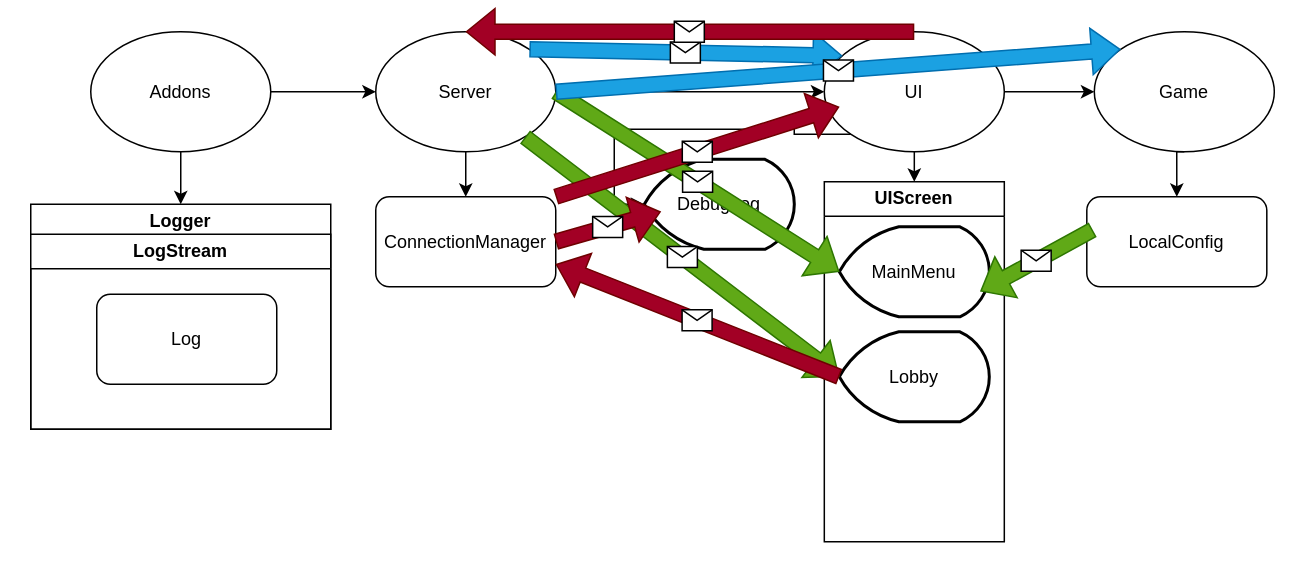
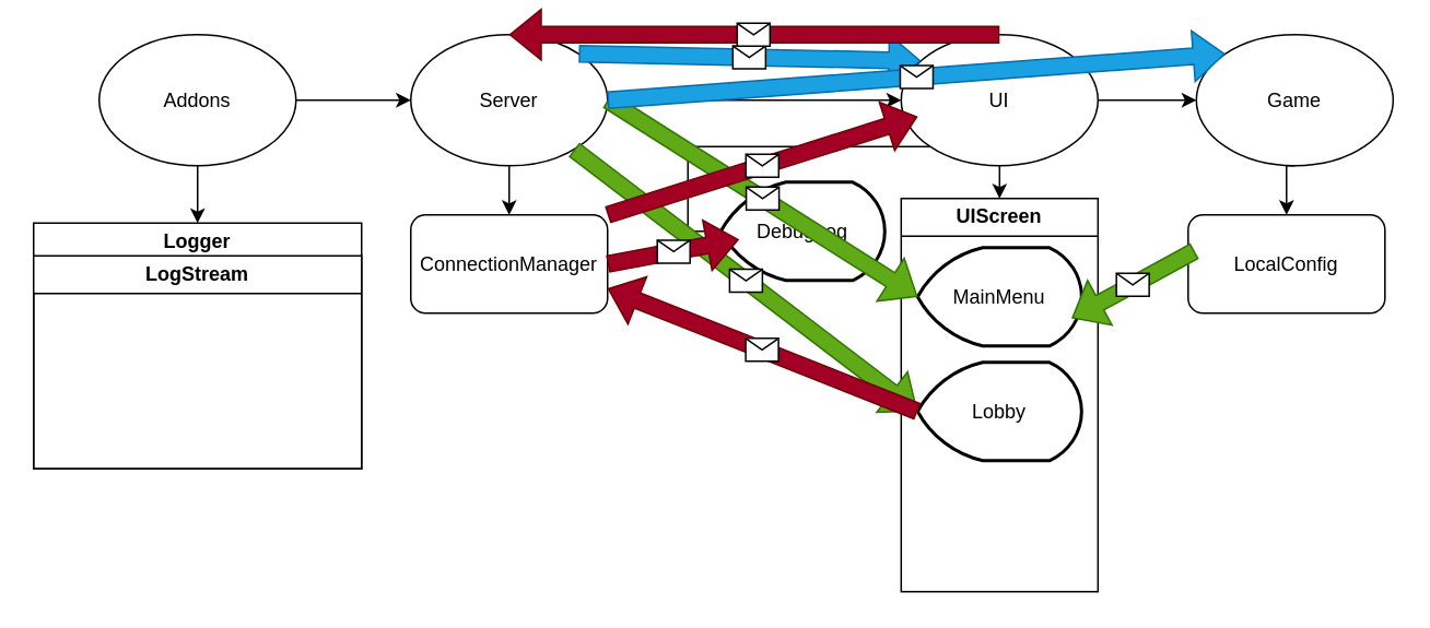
  <mxCell id="0" />
  <mxCell id="1" parent="0" />
  <mxCell id="2" style="edgeStyle=orthogonalEdgeStyle;rounded=0;orthogonalLoop=1;jettySize=auto;html=1;exitX=1;exitY=0.5;exitDx=0;exitDy=0;" edge="1" parent="1" source="4" target="7"><mxGeometry relative="1" as="geometry" /></mxCell>
  <mxCell id="3" style="edgeStyle=orthogonalEdgeStyle;rounded=0;orthogonalLoop=1;jettySize=auto;html=1;exitX=0.5;exitY=1;exitDx=0;exitDy=0;" edge="1" parent="1" source="4" target="17"><mxGeometry relative="1" as="geometry" /></mxCell>
  <mxCell id="4" value="Addons" style="ellipse;whiteSpace=wrap;html=1;" vertex="1" parent="1"><mxGeometry x="60" y="20.51" width="120" height="80" as="geometry" /></mxCell>
  <mxCell id="5" style="edgeStyle=orthogonalEdgeStyle;rounded=0;orthogonalLoop=1;jettySize=auto;html=1;exitX=1;exitY=0.5;exitDx=0;exitDy=0;" edge="1" parent="1" source="7" target="10"><mxGeometry relative="1" as="geometry" /></mxCell>
  <mxCell id="6" style="edgeStyle=orthogonalEdgeStyle;rounded=0;orthogonalLoop=1;jettySize=auto;html=1;exitX=0.5;exitY=1;exitDx=0;exitDy=0;entryX=0.5;entryY=0;entryDx=0;entryDy=0;" edge="1" parent="1" source="7" target="20"><mxGeometry relative="1" as="geometry" /></mxCell>
  <mxCell id="7" value="Server" style="ellipse;whiteSpace=wrap;html=1;" vertex="1" parent="1"><mxGeometry x="250" y="20.51" width="120" height="80" as="geometry" /></mxCell>
  <mxCell id="8" style="edgeStyle=orthogonalEdgeStyle;rounded=0;orthogonalLoop=1;jettySize=auto;html=1;exitX=1;exitY=0.5;exitDx=0;exitDy=0;" edge="1" parent="1" source="10" target="12"><mxGeometry relative="1" as="geometry" /></mxCell>
  <mxCell id="9" style="edgeStyle=orthogonalEdgeStyle;rounded=0;orthogonalLoop=1;jettySize=auto;html=1;exitX=0.5;exitY=1;exitDx=0;exitDy=0;entryX=0.5;entryY=0;entryDx=0;entryDy=0;" edge="1" parent="1" source="10" target="14"><mxGeometry relative="1" as="geometry" /></mxCell>
  <mxCell id="10" value="UI" style="ellipse;whiteSpace=wrap;html=1;" vertex="1" parent="1"><mxGeometry x="549.04" y="20.51" width="120" height="80" as="geometry" /></mxCell>
  <mxCell id="11" style="edgeStyle=orthogonalEdgeStyle;rounded=0;orthogonalLoop=1;jettySize=auto;html=1;exitX=0.5;exitY=1;exitDx=0;exitDy=0;entryX=0.5;entryY=0;entryDx=0;entryDy=0;" edge="1" parent="1" source="12" target="13"><mxGeometry relative="1" as="geometry" /></mxCell>
  <mxCell id="12" value="Game" style="ellipse;whiteSpace=wrap;html=1;" vertex="1" parent="1"><mxGeometry x="729.04" y="20.51" width="120" height="80" as="geometry" /></mxCell>
  <mxCell id="13" value="LocalConfig" style="rounded=1;whiteSpace=wrap;html=1;" vertex="1" parent="1"><mxGeometry x="724.04" y="130.51" width="120" height="60" as="geometry" /></mxCell>
  <mxCell id="14" value="UIScreen" style="swimlane;whiteSpace=wrap;html=1;" vertex="1" parent="1"><mxGeometry x="549.04" y="120.51" width="120" height="240" as="geometry"><mxRectangle x="500" y="100" width="90" height="30" as="alternateBounds" /></mxGeometry></mxCell>
  <mxCell id="15" value="MainMenu" style="strokeWidth=2;html=1;shape=mxgraph.flowchart.display;whiteSpace=wrap;" vertex="1" parent="14"><mxGeometry x="10" y="30" width="100" height="60" as="geometry" /></mxCell>
  <mxCell id="16" value="Lobby" style="strokeWidth=2;html=1;shape=mxgraph.flowchart.display;whiteSpace=wrap;" vertex="1" parent="14"><mxGeometry x="10" y="100" width="100" height="60" as="geometry" /></mxCell>
  <mxCell id="17" value="Logger" style="swimlane;whiteSpace=wrap;html=1;" vertex="1" parent="1"><mxGeometry x="20" y="135.51" width="200" height="150" as="geometry"><mxRectangle x="20" y="100" width="80" height="30" as="alternateBounds" /></mxGeometry></mxCell>
  <mxCell id="18" value="LogStream" style="swimlane;whiteSpace=wrap;html=1;startSize=23;" vertex="1" parent="17"><mxGeometry y="20" width="200" height="130" as="geometry"><mxRectangle y="20" width="100" height="30" as="alternateBounds" /></mxGeometry></mxCell>
- <mxCell id="19" value="Log" style="rounded=1;whiteSpace=wrap;html=1;" vertex="1" parent="18"><mxGeometry x="44" y="40" width="120" height="60" as="geometry" /></mxCell>
  <mxCell id="20" value="ConnectionManager" style="rounded=1;whiteSpace=wrap;html=1;" vertex="1" parent="1"><mxGeometry x="250" y="130.51" width="120" height="60" as="geometry" /></mxCell>
  <mxCell id="21" style="edgeStyle=orthogonalEdgeStyle;rounded=0;orthogonalLoop=1;jettySize=auto;html=1;exitX=0;exitY=1;exitDx=0;exitDy=0;entryX=0;entryY=0.5;entryDx=0;entryDy=0;entryPerimeter=0;" edge="1" parent="1" source="10" target="22"><mxGeometry relative="1" as="geometry" /></mxCell>
- <mxCell id="22" value="DebugLog" style="strokeWidth=2;html=1;shape=mxgraph.flowchart.display;whiteSpace=wrap;" vertex="1" parent="1"><mxGeometry x="429.04" y="105.51" width="100" height="60" as="geometry" /></mxCell>
+ <mxCell id="22" value="DebugLog" style="strokeWidth=2;html=1;shape=mxgraph.flowchart.display;whiteSpace=wrap;" vertex="1" parent="1"><mxGeometry x="439.04" y="110.51" width="100" height="60" as="geometry" /></mxCell>
  <mxCell id="23" value="" style="endArrow=classic;html=1;rounded=0;fillColor=#60a917;strokeColor=#2D7600;shape=flexArrow;entryX=0;entryY=0.5;entryDx=0;entryDy=0;entryPerimeter=0;" edge="1" parent="1" source="7" target="16"><mxGeometry relative="1" as="geometry"><mxPoint x="300" y="395" as="sourcePoint" /><mxPoint x="400" y="395" as="targetPoint" /></mxGeometry></mxCell>
  <mxCell id="24" value="" style="shape=message;html=1;outlineConnect=0;" vertex="1" parent="23"><mxGeometry width="20" height="14" relative="1" as="geometry"><mxPoint x="-10" y="-7" as="offset" /></mxGeometry></mxCell>
  <mxCell id="25" value="" style="endArrow=classic;html=1;rounded=0;fillColor=#60a917;strokeColor=#2D7600;shape=flexArrow;entryX=0;entryY=0.5;entryDx=0;entryDy=0;entryPerimeter=0;exitX=1;exitY=0.5;exitDx=0;exitDy=0;" edge="1" parent="1" source="7" target="15"><mxGeometry relative="1" as="geometry"><mxPoint x="470" y="35" as="sourcePoint" /><mxPoint x="736" y="198" as="targetPoint" /></mxGeometry></mxCell>
  <mxCell id="26" value="" style="shape=message;html=1;outlineConnect=0;" vertex="1" parent="25"><mxGeometry width="20" height="14" relative="1" as="geometry"><mxPoint x="-10" y="-7" as="offset" /></mxGeometry></mxCell>
  <mxCell id="27" value="" style="endArrow=classic;html=1;rounded=0;fillColor=#a20025;strokeColor=#6F0000;shape=flexArrow;entryX=1;entryY=0.75;entryDx=0;entryDy=0;exitX=0;exitY=0.5;exitDx=0;exitDy=0;exitPerimeter=0;" edge="1" parent="1" source="16" target="20"><mxGeometry relative="1" as="geometry"><mxPoint x="520" y="455" as="sourcePoint" /><mxPoint x="696" y="488" as="targetPoint" /></mxGeometry></mxCell>
  <mxCell id="28" value="" style="shape=message;html=1;outlineConnect=0;" vertex="1" parent="27"><mxGeometry width="20" height="14" relative="1" as="geometry"><mxPoint x="-10" y="-7" as="offset" /></mxGeometry></mxCell>
  <mxCell id="29" value="" style="endArrow=classic;html=1;rounded=0;fillColor=#60a917;strokeColor=#2D7600;shape=flexArrow;entryX=0.94;entryY=0.717;entryDx=0;entryDy=0;entryPerimeter=0;exitX=0.033;exitY=0.367;exitDx=0;exitDy=0;exitPerimeter=0;" edge="1" parent="1" source="13" target="15"><mxGeometry relative="1" as="geometry"><mxPoint x="779.04" y="190.51" as="sourcePoint" /><mxPoint x="1045.04" y="353.51" as="targetPoint" /></mxGeometry></mxCell>
  <mxCell id="30" value="" style="shape=message;html=1;outlineConnect=0;" vertex="1" parent="29"><mxGeometry width="20" height="14" relative="1" as="geometry"><mxPoint x="-10" y="-7" as="offset" /></mxGeometry></mxCell>
  <mxCell id="31" value="" style="endArrow=classic;html=1;rounded=0;fillColor=#a20025;strokeColor=#6F0000;shape=flexArrow;entryX=0.11;entryY=0.583;entryDx=0;entryDy=0;exitX=1;exitY=0.5;exitDx=0;exitDy=0;entryPerimeter=0;" edge="1" parent="1" source="20" target="22"><mxGeometry relative="1" as="geometry"><mxPoint x="600" y="340" as="sourcePoint" /><mxPoint x="350" y="255" as="targetPoint" /></mxGeometry></mxCell>
  <mxCell id="32" value="" style="shape=message;html=1;outlineConnect=0;" vertex="1" parent="31"><mxGeometry width="20" height="14" relative="1" as="geometry"><mxPoint x="-10" y="-7" as="offset" /></mxGeometry></mxCell>
  <mxCell id="33" value="" style="endArrow=classic;html=1;rounded=0;fillColor=#a20025;strokeColor=#6F0000;shape=flexArrow;entryX=0.083;entryY=0.625;entryDx=0;entryDy=0;exitX=1;exitY=0;exitDx=0;exitDy=0;entryPerimeter=0;" edge="1" parent="1" source="20" target="10"><mxGeometry relative="1" as="geometry"><mxPoint x="480" y="25" as="sourcePoint" /><mxPoint x="631" y="60" as="targetPoint" /></mxGeometry></mxCell>
  <mxCell id="34" value="" style="shape=message;html=1;outlineConnect=0;" vertex="1" parent="33"><mxGeometry width="20" height="14" relative="1" as="geometry"><mxPoint x="-10" y="-7" as="offset" /></mxGeometry></mxCell>
  <mxCell id="35" value="" style="endArrow=classic;html=1;rounded=0;fillColor=#1ba1e2;strokeColor=#006EAF;shape=flexArrow;exitX=1;exitY=0;exitDx=0;exitDy=0;entryX=0.1;entryY=0.2;entryDx=0;entryDy=0;entryPerimeter=0;" edge="1" parent="1" source="7" target="10"><mxGeometry relative="1" as="geometry"><mxPoint x="1030" y="125" as="sourcePoint" /><mxPoint x="910" y="135" as="targetPoint" /></mxGeometry></mxCell>
  <mxCell id="36" value="" style="shape=message;html=1;outlineConnect=0;" vertex="1" parent="35"><mxGeometry width="20" height="14" relative="1" as="geometry"><mxPoint x="-10" y="-7" as="offset" /></mxGeometry></mxCell>
  <mxCell id="37" value="" style="endArrow=classic;html=1;rounded=0;fillColor=#a20025;strokeColor=#6F0000;shape=flexArrow;entryX=0.5;entryY=0;entryDx=0;entryDy=0;exitX=0.5;exitY=0;exitDx=0;exitDy=0;" edge="1" parent="1" source="10" target="7"><mxGeometry relative="1" as="geometry"><mxPoint x="640" y="380" as="sourcePoint" /><mxPoint x="390" y="295" as="targetPoint" /></mxGeometry></mxCell>
  <mxCell id="38" value="" style="shape=message;html=1;outlineConnect=0;" vertex="1" parent="37"><mxGeometry width="20" height="14" relative="1" as="geometry"><mxPoint x="-10" y="-7" as="offset" /></mxGeometry></mxCell>
  <mxCell id="39" value="" style="endArrow=classic;html=1;rounded=0;fillColor=#1ba1e2;strokeColor=#006EAF;shape=flexArrow;exitX=1;exitY=0.5;exitDx=0;exitDy=0;entryX=0;entryY=0;entryDx=0;entryDy=0;" edge="1" parent="1" source="7" target="12"><mxGeometry relative="1" as="geometry"><mxPoint x="450" y="-115" as="sourcePoint" /><mxPoint x="720" y="-111" as="targetPoint" /></mxGeometry></mxCell>
  <mxCell id="40" value="" style="shape=message;html=1;outlineConnect=0;" vertex="1" parent="39"><mxGeometry width="20" height="14" relative="1" as="geometry"><mxPoint x="-10" y="-7" as="offset" /></mxGeometry></mxCell>
